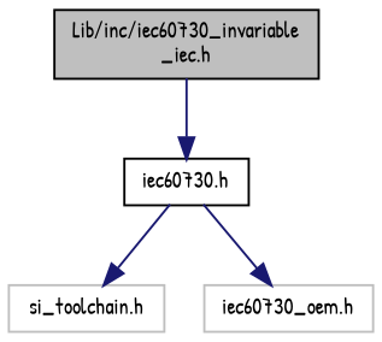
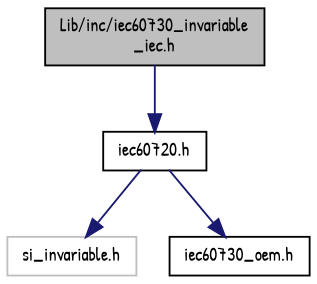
  digraph {
    fontname="Patrick Hand"
    node [color=black fillcolor=white fontname="Patrick Hand" fontsize=10 shape=record style=filled]
    edge [color=midnightblue fontname="Patrick Hand" fontsize=10 labelfontname=Helvetica labelfontsize=10 style=solid]
    n1 [fillcolor=grey75 fontcolor=black height=0.2 label="Lib/inc/iec60730_invariable\l_iec.h" width=0.4]
-   n2 [height=0.2 label="iec60730.h" width=0.4]
-   n3 [color=grey75 height=0.2 label="si_toolchain.h" width=0.4]
-   n4 [color=grey75 height=0.2 label="iec60730_oem.h" width=0.4]
+   n2 [height=0.2 label="iec60720.h" width=0.4]
+   n3 [color=grey75 height=0.2 label="si_invariable.h" width=0.4]
+   n4 [height=0.2 label="iec60730_oem.h" width=0.4]
    n1 -> n2
    n2 -> n3
    n2 -> n4
  }
